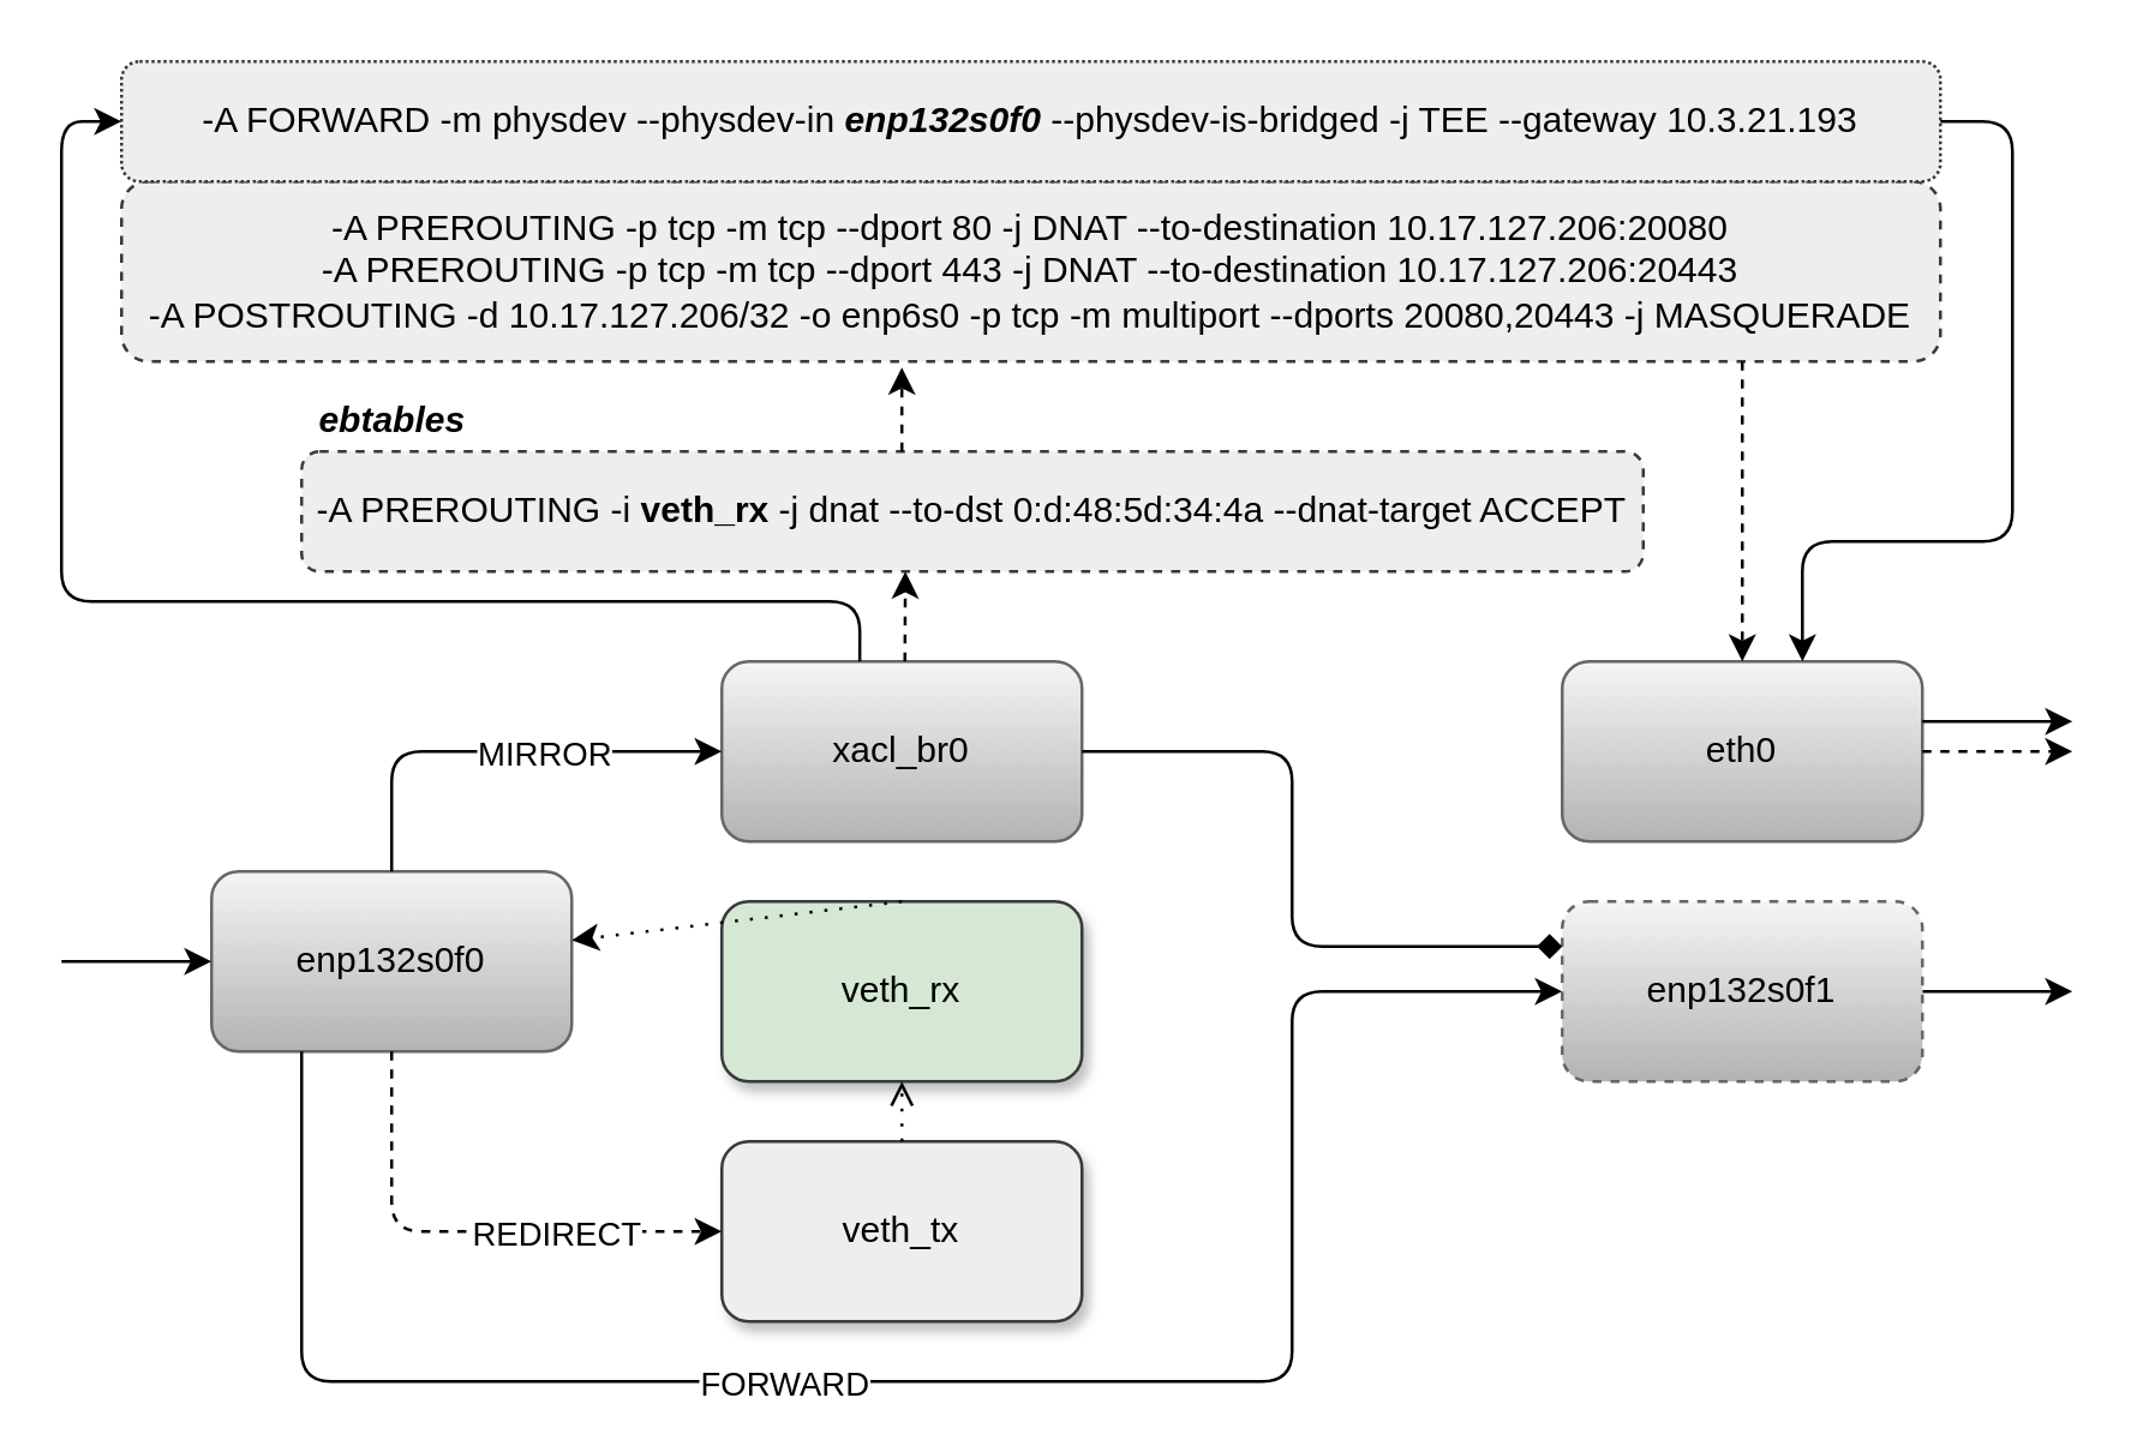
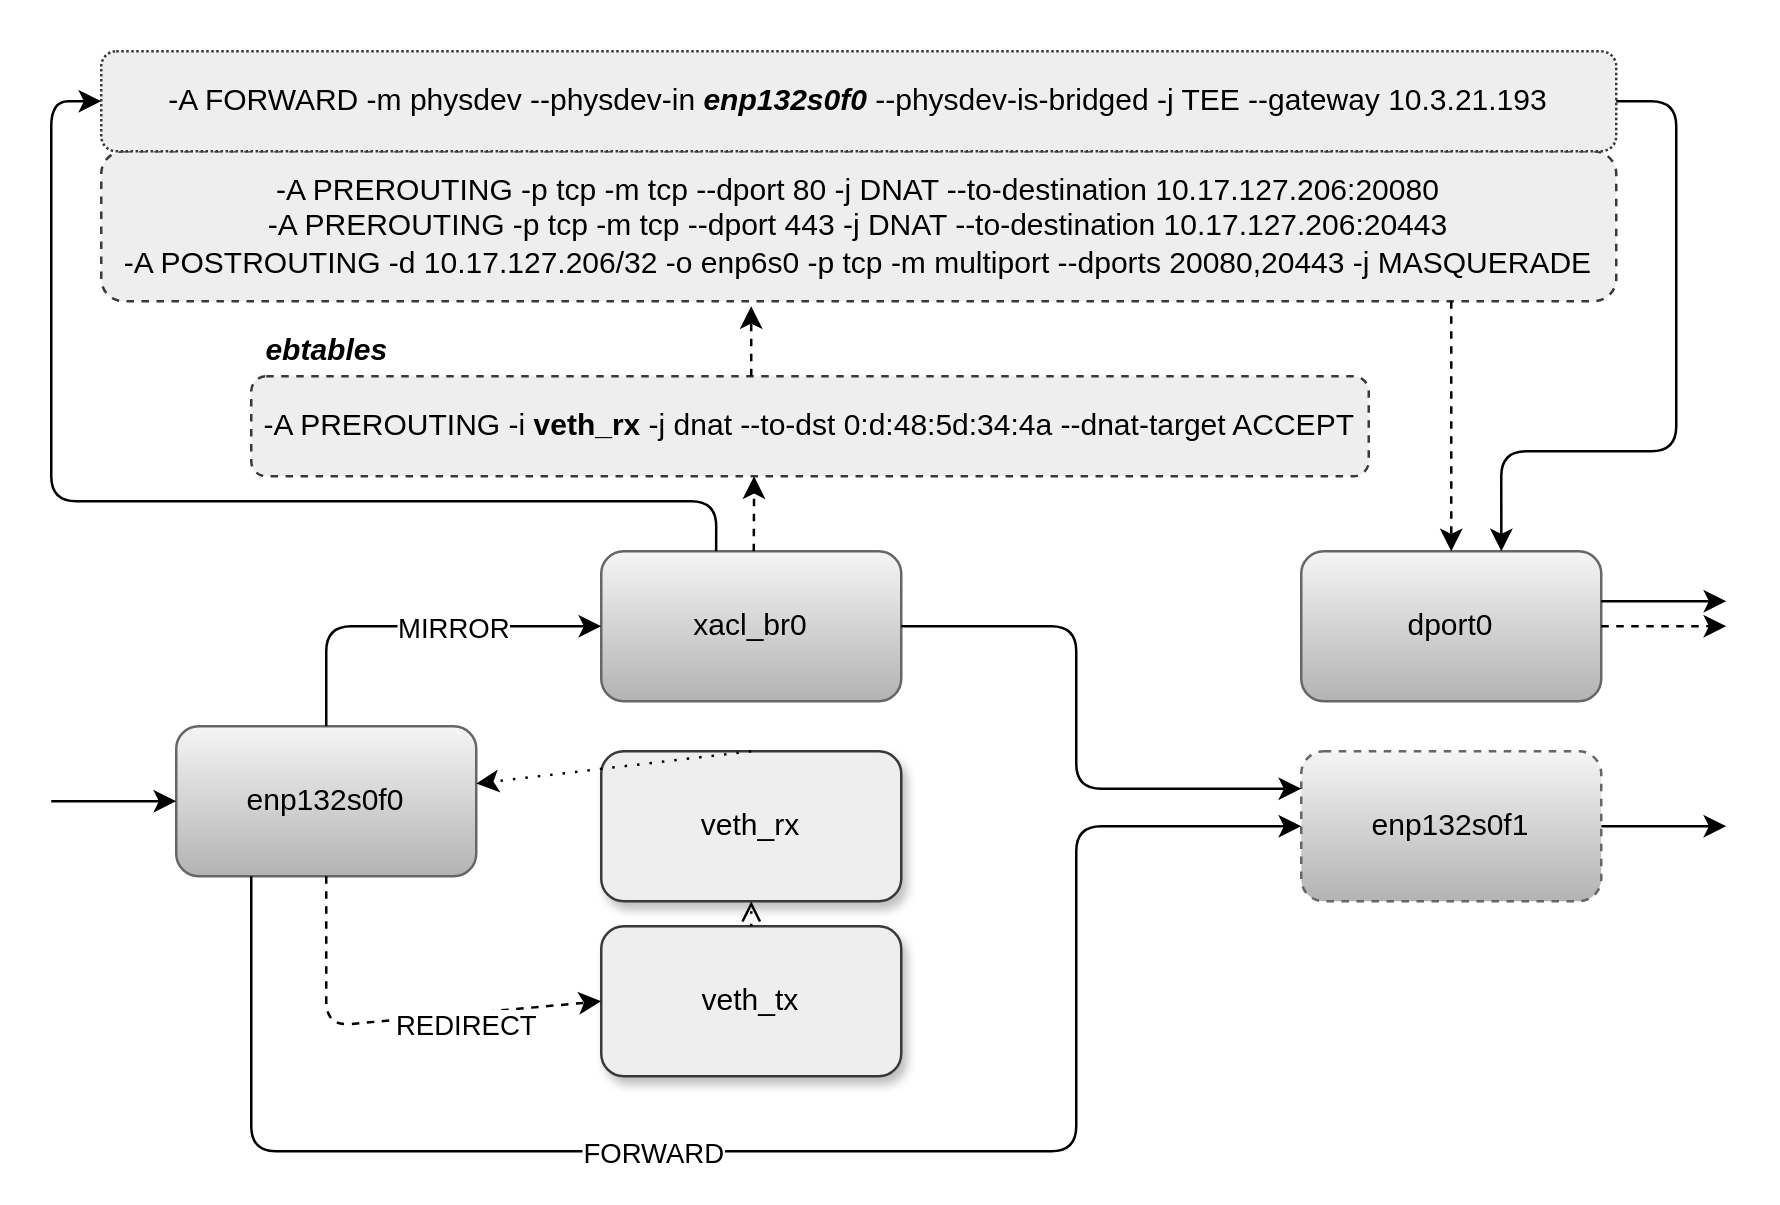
  <mxCell id="0" />
  <mxCell id="1" parent="0" />
  <mxCell id="2" value="xacl_br0" style="rounded=1;whiteSpace=wrap;html=1;gradientColor=#b3b3b3;fillColor=#f5f5f5;strokeColor=#666666;" parent="1" vertex="1"><mxGeometry x="240" y="220" width="120" height="60" as="geometry" /></mxCell>
  <mxCell id="3" value="enp132s0f0" style="rounded=1;whiteSpace=wrap;html=1;gradientColor=#b3b3b3;fillColor=#f5f5f5;strokeColor=#666666;" parent="1" vertex="1"><mxGeometry x="70" y="290" width="120" height="60" as="geometry" /></mxCell>
- <mxCell id="4" value="veth_tx" style="rounded=1;whiteSpace=wrap;html=1;fillColor=#eeeeee;strokeColor=#36393d;shadow=1;" parent="1" vertex="1"><mxGeometry x="240" y="380" width="120" height="60" as="geometry" /></mxCell>
+ <mxCell id="4" value="veth_tx" style="rounded=1;whiteSpace=wrap;html=1;fillColor=#eeeeee;strokeColor=#36393d;shadow=1;" parent="1" vertex="1"><mxGeometry x="240" y="370" width="120" height="60" as="geometry" /></mxCell>
  <mxCell id="5" value="-A PREROUTING -i &lt;b&gt;veth_rx&lt;/b&gt; -j dnat --to-dst 0:d:48:5d:34:4a --dnat-target ACCEPT" style="rounded=1;whiteSpace=wrap;html=1;dashed=1;fillColor=#eeeeee;strokeColor=#36393d;" parent="1" vertex="1"><mxGeometry x="100" y="150" width="447" height="40" as="geometry" /></mxCell>
  <mxCell id="6" value="" style="endArrow=classic;html=1;entryX=0;entryY=0.5;entryDx=0;entryDy=0;exitX=0.5;exitY=1;exitDx=0;exitDy=0;dashed=1;" parent="1" source="3" target="4" edge="1"><mxGeometry width="50" height="50" relative="1" as="geometry"><mxPoint x="290" y="310" as="sourcePoint" /><mxPoint x="340" y="260" as="targetPoint" /><Array as="points"><mxPoint x="130" y="410" /></Array></mxGeometry></mxCell>
  <mxCell id="7" value="REDIRECT" style="edgeLabel;html=1;align=center;verticalAlign=middle;resizable=0;points=[];" parent="6" vertex="1" connectable="0"><mxGeometry x="-0.183" y="-2" relative="1" as="geometry"><mxPoint x="45" y="-2" as="offset" /></mxGeometry></mxCell>
  <mxCell id="8" value="" style="endArrow=classic;html=1;exitX=1;exitY=0.5;exitDx=0;exitDy=0;" parent="1" source="18" edge="1"><mxGeometry width="50" height="50" relative="1" as="geometry"><mxPoint x="290" y="310" as="sourcePoint" /><mxPoint x="690" y="330" as="targetPoint" /></mxGeometry></mxCell>
  <mxCell id="9" value="" style="endArrow=classic;html=1;exitX=0.5;exitY=0;exitDx=0;exitDy=0;entryX=0;entryY=0.5;entryDx=0;entryDy=0;" parent="1" source="3" target="2" edge="1"><mxGeometry width="50" height="50" relative="1" as="geometry"><mxPoint x="290" y="310" as="sourcePoint" /><mxPoint x="340" y="260" as="targetPoint" /><Array as="points"><mxPoint x="130" y="250" /></Array></mxGeometry></mxCell>
  <mxCell id="10" value="MIRROR" style="edgeLabel;html=1;align=center;verticalAlign=middle;resizable=0;points=[];" parent="9" vertex="1" connectable="0"><mxGeometry x="-0.6" y="1" relative="1" as="geometry"><mxPoint x="51" y="-10" as="offset" /></mxGeometry></mxCell>
  <mxCell id="11" value="" style="endArrow=classic;html=1;entryX=0.45;entryY=1;entryDx=0;entryDy=0;entryPerimeter=0;dashed=1;" parent="1" target="5" edge="1"><mxGeometry width="50" height="50" relative="1" as="geometry"><mxPoint x="301" y="220" as="sourcePoint" /><mxPoint x="340" y="200" as="targetPoint" /></mxGeometry></mxCell>
  <mxCell id="12" value="&lt;div&gt;-A PREROUTING -p tcp -m tcp --dport 80 -j DNAT --to-destination 10.17.127.206:20080&lt;/div&gt;&lt;div&gt;-A PREROUTING -p tcp -m tcp --dport 443 -j DNAT --to-destination 10.17.127.206:20443&lt;/div&gt;&lt;div&gt;-A POSTROUTING -d 10.17.127.206/32 -o enp6s0 -p tcp -m multiport --dports 20080,20443 -j MASQUERADE&lt;/div&gt;" style="rounded=1;whiteSpace=wrap;html=1;dashed=1;fillColor=#eeeeee;strokeColor=#36393d;" parent="1" vertex="1"><mxGeometry x="40" y="60" width="606" height="60" as="geometry" /></mxCell>
  <mxCell id="13" value="&lt;b&gt;&lt;i&gt;ebtables&lt;/i&gt;&lt;/b&gt;" style="text;html=1;align=center;verticalAlign=middle;resizable=0;points=[];autosize=1;" parent="1" vertex="1"><mxGeometry x="100" y="130" width="60" height="20" as="geometry" /></mxCell>
- <mxCell id="14" value="eth0" style="rounded=1;whiteSpace=wrap;html=1;gradientColor=#b3b3b3;fillColor=#f5f5f5;strokeColor=#666666;" parent="1" vertex="1"><mxGeometry x="520" y="220" width="120" height="60" as="geometry" /></mxCell>
+ <mxCell id="14" value="dport0" style="rounded=1;whiteSpace=wrap;html=1;gradientColor=#b3b3b3;fillColor=#f5f5f5;strokeColor=#666666;" parent="1" vertex="1"><mxGeometry x="520" y="220" width="120" height="60" as="geometry" /></mxCell>
  <mxCell id="15" value="" style="endArrow=classic;html=1;entryX=0.5;entryY=0;entryDx=0;entryDy=0;dashed=1;" parent="1" target="14" edge="1"><mxGeometry width="50" height="50" relative="1" as="geometry"><mxPoint x="580" y="120" as="sourcePoint" /><mxPoint x="450" y="230" as="targetPoint" /></mxGeometry></mxCell>
  <mxCell id="16" value="" style="endArrow=classic;html=1;exitX=1;exitY=0.5;exitDx=0;exitDy=0;dashed=1;" parent="1" source="14" edge="1"><mxGeometry width="50" height="50" relative="1" as="geometry"><mxPoint x="400" y="240" as="sourcePoint" /><mxPoint x="690" y="250" as="targetPoint" /></mxGeometry></mxCell>
- <mxCell id="17" value="veth_rx" style="rounded=1;whiteSpace=wrap;html=1;fillColor=#d5e8d4;strokeColor=#36393d;shadow=1;" parent="1" vertex="1"><mxGeometry x="240" y="300" width="120" height="60" as="geometry" /></mxCell>
+ <mxCell id="17" value="veth_rx" style="rounded=1;whiteSpace=wrap;html=1;fillColor=#eeeeee;strokeColor=#36393d;shadow=1;" parent="1" vertex="1"><mxGeometry x="240" y="300" width="120" height="60" as="geometry" /></mxCell>
  <mxCell id="18" value="&lt;span&gt;enp132s0f1&lt;/span&gt;" style="rounded=1;whiteSpace=wrap;html=1;gradientColor=#b3b3b3;fillColor=#f5f5f5;strokeColor=#666666;dashed=1;" parent="1" vertex="1"><mxGeometry x="520" y="300" width="120" height="60" as="geometry" /></mxCell>
  <mxCell id="19" value="" style="endArrow=open;html=1;exitX=0.5;exitY=0;exitDx=0;exitDy=0;entryX=0.5;entryY=1;entryDx=0;entryDy=0;dashed=1;dashPattern=1 4;" parent="1" source="4" target="17" edge="1"><mxGeometry width="50" height="50" relative="1" as="geometry"><mxPoint x="360" y="360" as="sourcePoint" /><mxPoint x="410" y="310" as="targetPoint" /></mxGeometry></mxCell>
  <mxCell id="20" value="" style="endArrow=classic;html=1;exitX=0.5;exitY=0;exitDx=0;exitDy=0;dashed=1;dashPattern=1 4;" parent="1" source="17" target="3" edge="1"><mxGeometry width="50" height="50" relative="1" as="geometry"><mxPoint x="360" y="360" as="sourcePoint" /><mxPoint x="410" y="310" as="targetPoint" /></mxGeometry></mxCell>
  <mxCell id="21" value="" style="endArrow=classic;html=1;entryX=0;entryY=0.5;entryDx=0;entryDy=0;exitX=0.25;exitY=1;exitDx=0;exitDy=0;" parent="1" source="3" target="18" edge="1"><mxGeometry width="50" height="50" relative="1" as="geometry"><mxPoint x="250" y="340" as="sourcePoint" /><mxPoint x="410" y="310" as="targetPoint" /><Array as="points"><mxPoint x="100" y="460" /><mxPoint x="430" y="460" /><mxPoint x="430" y="330" /></Array></mxGeometry></mxCell>
  <mxCell id="22" value="FORWARD" style="edgeLabel;html=1;align=center;verticalAlign=middle;resizable=0;points=[];" parent="21" vertex="1" connectable="0"><mxGeometry x="0.3" y="1" relative="1" as="geometry"><mxPoint x="-159" y="1" as="offset" /></mxGeometry></mxCell>
  <mxCell id="23" value="" style="endArrow=classic;html=1;entryX=0;entryY=0.5;entryDx=0;entryDy=0;" parent="1" target="3" edge="1"><mxGeometry width="50" height="50" relative="1" as="geometry"><mxPoint x="20" y="320" as="sourcePoint" /><mxPoint x="380" y="260" as="targetPoint" /></mxGeometry></mxCell>
- <mxCell id="24" value="" style="endArrow=diamond;html=1;exitX=1;exitY=0.5;exitDx=0;exitDy=0;entryX=0;entryY=0.25;entryDx=0;entryDy=0;" parent="1" source="2" target="18" edge="1"><mxGeometry width="50" height="50" relative="1" as="geometry"><mxPoint x="390" y="270" as="sourcePoint" /><mxPoint x="500" y="230" as="targetPoint" /><Array as="points"><mxPoint x="430" y="250" /><mxPoint x="430" y="315" /></Array></mxGeometry></mxCell>
+ <mxCell id="24" value="" style="endArrow=classic;html=1;exitX=1;exitY=0.5;exitDx=0;exitDy=0;entryX=0;entryY=0.25;entryDx=0;entryDy=0;" parent="1" source="2" target="18" edge="1"><mxGeometry width="50" height="50" relative="1" as="geometry"><mxPoint x="390" y="270" as="sourcePoint" /><mxPoint x="500" y="230" as="targetPoint" /><Array as="points"><mxPoint x="430" y="250" /><mxPoint x="430" y="315" /></Array></mxGeometry></mxCell>
  <mxCell id="25" value="-A FORWARD -m physdev --physdev-in &lt;b&gt;&lt;i&gt;enp132s0f0&lt;/i&gt;&lt;/b&gt;&amp;nbsp;--physdev-is-bridged -j TEE --gateway 10.3.21.193" style="rounded=1;whiteSpace=wrap;html=1;dashed=1;dashPattern=1 1;fillColor=#eeeeee;strokeColor=#36393d;" vertex="1" parent="1"><mxGeometry x="40" y="20" width="606" height="40" as="geometry" /></mxCell>
  <mxCell id="26" value="" style="endArrow=classic;html=1;entryX=0.429;entryY=1.033;entryDx=0;entryDy=0;entryPerimeter=0;dashed=1;" edge="1" parent="1" target="12"><mxGeometry width="50" height="50" relative="1" as="geometry"><mxPoint x="300" y="150" as="sourcePoint" /><mxPoint x="311.15" y="200" as="targetPoint" /></mxGeometry></mxCell>
  <mxCell id="27" value="" style="endArrow=classic;html=1;exitX=0.383;exitY=0;exitDx=0;exitDy=0;exitPerimeter=0;entryX=0;entryY=0.5;entryDx=0;entryDy=0;" edge="1" parent="1" source="2" target="25"><mxGeometry width="50" height="50" relative="1" as="geometry"><mxPoint x="380" y="210" as="sourcePoint" /><mxPoint x="430" y="160" as="targetPoint" /><Array as="points"><mxPoint x="286" y="200" /><mxPoint x="20" y="200" /><mxPoint x="20" y="40" /></Array></mxGeometry></mxCell>
  <mxCell id="28" value="" style="endArrow=classic;html=1;entryX=0.667;entryY=0;entryDx=0;entryDy=0;entryPerimeter=0;exitX=1;exitY=0.5;exitDx=0;exitDy=0;" edge="1" parent="1" source="25" target="14"><mxGeometry width="50" height="50" relative="1" as="geometry"><mxPoint x="650" y="40" as="sourcePoint" /><mxPoint x="420" y="170" as="targetPoint" /><Array as="points"><mxPoint x="670" y="40" /><mxPoint x="670" y="180" /><mxPoint x="600" y="180" /></Array></mxGeometry></mxCell>
  <mxCell id="29" value="" style="endArrow=classic;html=1;exitX=1;exitY=0.5;exitDx=0;exitDy=0;" edge="1" parent="1"><mxGeometry width="50" height="50" relative="1" as="geometry"><mxPoint x="640" y="240" as="sourcePoint" /><mxPoint x="690" y="240" as="targetPoint" /></mxGeometry></mxCell>
